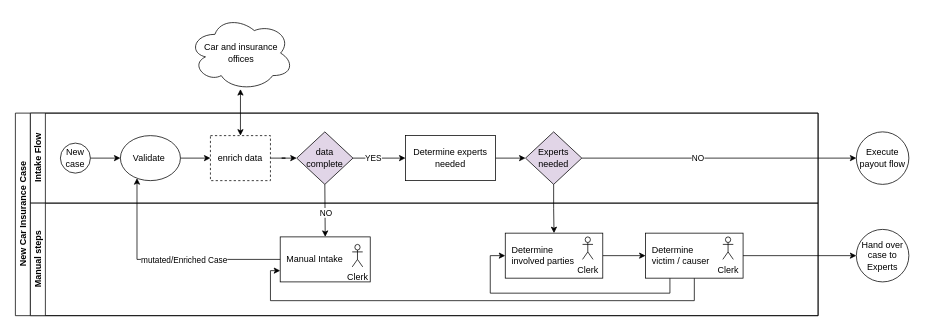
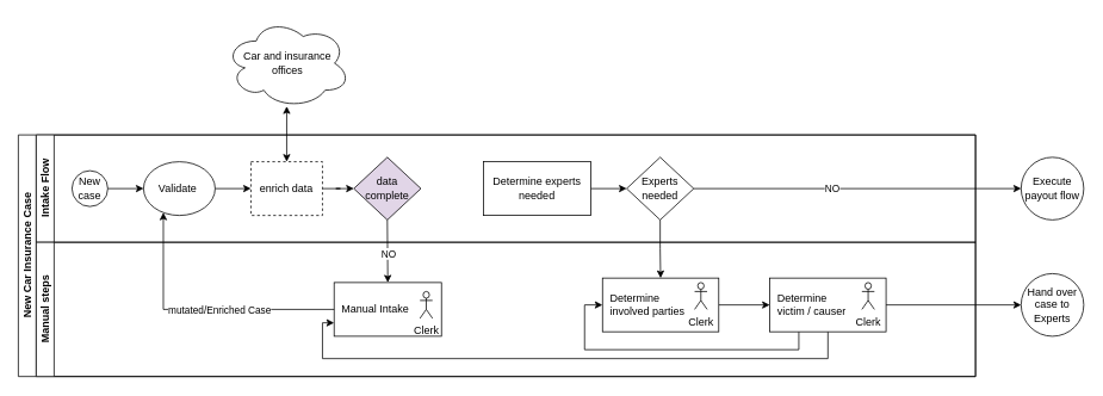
  <mxCell id="0" />
  <mxCell id="1" parent="0" />
  <mxCell id="2" value="New Car Insurance Case" style="swimlane;html=1;childLayout=stackLayout;resizeParent=1;resizeParentMax=0;horizontal=0;startSize=20;horizontalStack=0;" parent="1" vertex="1"><mxGeometry x="20" y="150" width="1070" height="270" as="geometry" /></mxCell>
  <mxCell id="3" value="Intake Flow" style="swimlane;html=1;startSize=20;horizontal=0;" parent="2" vertex="1"><mxGeometry x="20" width="1050" height="120" as="geometry" /></mxCell>
  <mxCell id="4" value="" style="edgeStyle=orthogonalEdgeStyle;rounded=0;orthogonalLoop=1;jettySize=auto;html=1;" parent="3" source="5" target="7" edge="1"><mxGeometry relative="1" as="geometry" /></mxCell>
  <mxCell id="5" value="New case" style="ellipse;whiteSpace=wrap;html=1;" parent="3" vertex="1"><mxGeometry x="40" y="40" width="40" height="40" as="geometry" /></mxCell>
  <mxCell id="6" value="" style="edgeStyle=orthogonalEdgeStyle;rounded=0;orthogonalLoop=1;jettySize=auto;html=1;" edge="1" parent="3" source="7" target="9"><mxGeometry relative="1" as="geometry" /></mxCell>
  <mxCell id="7" value="Validate&amp;nbsp;" style="ellipse;whiteSpace=wrap;html=1;fontFamily=Helvetica;fontSize=12;fontColor=#000000;align=center;" parent="3" vertex="1"><mxGeometry x="120" y="30" width="80" height="60" as="geometry" /></mxCell>
  <mxCell id="8" value="" style="edgeStyle=orthogonalEdgeStyle;rounded=0;orthogonalLoop=1;jettySize=auto;html=1;" edge="1" parent="3" source="9" target="12"><mxGeometry relative="1" as="geometry" /></mxCell>
  <mxCell id="9" value="enrich data" style="rounded=0;whiteSpace=wrap;html=1;fontFamily=Helvetica;fontSize=12;fontColor=#000000;align=center;dashed=1;" parent="3" vertex="1"><mxGeometry x="240" y="30" width="80" height="60" as="geometry" /></mxCell>
- <mxCell id="10" value="" style="edgeStyle=orthogonalEdgeStyle;rounded=0;orthogonalLoop=1;jettySize=auto;html=1;" edge="1" parent="3" source="12" target="14"><mxGeometry relative="1" as="geometry" /></mxCell>
- <mxCell id="11" value="YES" style="edgeLabel;html=1;align=center;verticalAlign=middle;resizable=0;points=[];" vertex="1" connectable="0" parent="10"><mxGeometry x="-0.257" y="1" relative="1" as="geometry"><mxPoint as="offset" /></mxGeometry></mxCell>
  <mxCell id="12" value="data complete" style="rhombus;whiteSpace=wrap;html=1;fillColor=#e1d5e7;" vertex="1" parent="3"><mxGeometry x="355" y="25" width="75" height="70" as="geometry" /></mxCell>
  <mxCell id="13" value="" style="edgeStyle=orthogonalEdgeStyle;rounded=0;orthogonalLoop=1;jettySize=auto;html=1;" edge="1" parent="3" source="14" target="15"><mxGeometry relative="1" as="geometry" /></mxCell>
  <mxCell id="14" value="Determine experts needed" style="rounded=0;whiteSpace=wrap;html=1;" vertex="1" parent="3"><mxGeometry x="500" y="30" width="120" height="60" as="geometry" /></mxCell>
- <mxCell id="15" value="Experts needed" style="rhombus;whiteSpace=wrap;html=1;fillColor=#e1d5e7;" vertex="1" parent="3"><mxGeometry x="660" y="25" width="75" height="70" as="geometry" /></mxCell>
+ <mxCell id="15" value="Experts needed" style="rhombus;whiteSpace=wrap;html=1;" vertex="1" parent="3"><mxGeometry x="660" y="25" width="75" height="70" as="geometry" /></mxCell>
  <mxCell id="16" value="Manual steps" style="swimlane;html=1;startSize=20;horizontal=0;" parent="2" vertex="1"><mxGeometry x="20" y="120" width="1050" height="150" as="geometry" /></mxCell>
  <mxCell id="17" value="" style="group" vertex="1" connectable="0" parent="16"><mxGeometry x="333" y="45" width="120" height="60" as="geometry" /></mxCell>
  <mxCell id="18" value="&amp;nbsp; Manual Intake" style="rounded=0;whiteSpace=wrap;html=1;align=left;" vertex="1" parent="17"><mxGeometry width="120" height="60" as="geometry" /></mxCell>
  <mxCell id="19" value="Clerk" style="shape=umlActor;verticalLabelPosition=bottom;verticalAlign=top;html=1;outlineConnect=0;" vertex="1" parent="17"><mxGeometry x="96" y="10" width="14" height="30" as="geometry" /></mxCell>
  <mxCell id="20" style="edgeStyle=orthogonalEdgeStyle;rounded=0;orthogonalLoop=1;jettySize=auto;html=1;exitX=1;exitY=0.5;exitDx=0;exitDy=0;entryX=0;entryY=0.5;entryDx=0;entryDy=0;" edge="1" parent="16" source="21" target="25"><mxGeometry relative="1" as="geometry" /></mxCell>
  <mxCell id="21" value="&amp;nbsp; Determine &lt;br&gt;&amp;nbsp; involved parties" style="rounded=0;whiteSpace=wrap;html=1;align=left;" vertex="1" parent="16"><mxGeometry x="633" y="40" width="130" height="60" as="geometry" /></mxCell>
  <mxCell id="22" value="Clerk" style="shape=umlActor;verticalLabelPosition=bottom;verticalAlign=top;html=1;outlineConnect=0;" vertex="1" parent="16"><mxGeometry x="736" y="45" width="14" height="30" as="geometry" /></mxCell>
  <mxCell id="23" style="edgeStyle=orthogonalEdgeStyle;rounded=0;orthogonalLoop=1;jettySize=auto;html=1;exitX=0.25;exitY=1;exitDx=0;exitDy=0;entryX=0;entryY=0.5;entryDx=0;entryDy=0;" edge="1" parent="16" source="25" target="21"><mxGeometry relative="1" as="geometry"><Array as="points"><mxPoint x="853" y="120" /><mxPoint x="613" y="120" /><mxPoint x="613" y="70" /></Array></mxGeometry></mxCell>
  <mxCell id="24" style="edgeStyle=orthogonalEdgeStyle;rounded=0;orthogonalLoop=1;jettySize=auto;html=1;exitX=0.5;exitY=1;exitDx=0;exitDy=0;entryX=0;entryY=0.75;entryDx=0;entryDy=0;" edge="1" parent="16" source="25" target="18"><mxGeometry relative="1" as="geometry"><mxPoint x="130" y="-30" as="targetPoint" /><Array as="points"><mxPoint x="885" y="130" /><mxPoint x="320" y="130" /><mxPoint x="320" y="90" /></Array></mxGeometry></mxCell>
  <mxCell id="25" value="&amp;nbsp; Determine &lt;br&gt;&amp;nbsp; victim / causer" style="rounded=0;whiteSpace=wrap;html=1;align=left;" vertex="1" parent="16"><mxGeometry x="820" y="40" width="130" height="60" as="geometry" /></mxCell>
  <mxCell id="26" value="Clerk" style="shape=umlActor;verticalLabelPosition=bottom;verticalAlign=top;html=1;outlineConnect=0;" vertex="1" parent="16"><mxGeometry x="923" y="45" width="14" height="30" as="geometry" /></mxCell>
  <mxCell id="27" value="" style="endArrow=classic;html=1;rounded=0;exitX=0.5;exitY=1;exitDx=0;exitDy=0;entryX=0.5;entryY=0;entryDx=0;entryDy=0;" edge="1" parent="2" source="12" target="18"><mxGeometry width="50" height="50" relative="1" as="geometry"><mxPoint x="270" y="340" as="sourcePoint" /><mxPoint x="320" y="290" as="targetPoint" /></mxGeometry></mxCell>
  <mxCell id="28" value="NO" style="edgeLabel;html=1;align=center;verticalAlign=middle;resizable=0;points=[];" vertex="1" connectable="0" parent="27"><mxGeometry x="0.086" y="1" relative="1" as="geometry"><mxPoint as="offset" /></mxGeometry></mxCell>
  <mxCell id="29" style="edgeStyle=orthogonalEdgeStyle;rounded=0;orthogonalLoop=1;jettySize=auto;html=1;exitX=0;exitY=0.5;exitDx=0;exitDy=0;entryX=0.25;entryY=1;entryDx=0;entryDy=0;" edge="1" parent="2" source="18" target="7"><mxGeometry relative="1" as="geometry" /></mxCell>
  <mxCell id="30" value="mutated/Enriched Case" style="edgeLabel;html=1;align=center;verticalAlign=middle;resizable=0;points=[];" vertex="1" connectable="0" parent="29"><mxGeometry x="-0.134" relative="1" as="geometry"><mxPoint as="offset" /></mxGeometry></mxCell>
  <mxCell id="31" style="edgeStyle=orthogonalEdgeStyle;rounded=0;orthogonalLoop=1;jettySize=auto;html=1;exitX=0.5;exitY=1;exitDx=0;exitDy=0;entryX=0.5;entryY=0;entryDx=0;entryDy=0;" edge="1" parent="2" source="15" target="21"><mxGeometry relative="1" as="geometry" /></mxCell>
  <mxCell id="32" value="Car and insurance &lt;br&gt;offices" style="ellipse;shape=cloud;whiteSpace=wrap;html=1;" vertex="1" parent="1"><mxGeometry x="251" y="20" width="140" height="100" as="geometry" /></mxCell>
  <mxCell id="33" value="" style="endArrow=classic;startArrow=classic;html=1;rounded=0;entryX=0.5;entryY=0;entryDx=0;entryDy=0;exitX=0.493;exitY=0.98;exitDx=0;exitDy=0;exitPerimeter=0;" edge="1" parent="1" source="32" target="9"><mxGeometry width="50" height="50" relative="1" as="geometry"><mxPoint x="290" y="490" as="sourcePoint" /><mxPoint x="340" y="440" as="targetPoint" /></mxGeometry></mxCell>
  <mxCell id="34" value="Execute payout flow" style="ellipse;whiteSpace=wrap;html=1;" parent="1" vertex="1"><mxGeometry x="1141" y="175" width="70" height="70" as="geometry" /></mxCell>
  <mxCell id="35" style="edgeStyle=orthogonalEdgeStyle;rounded=0;orthogonalLoop=1;jettySize=auto;html=1;exitX=1;exitY=0.5;exitDx=0;exitDy=0;entryX=0;entryY=0.5;entryDx=0;entryDy=0;" edge="1" parent="1" source="15" target="34"><mxGeometry relative="1" as="geometry" /></mxCell>
  <mxCell id="36" value="NO" style="edgeLabel;html=1;align=center;verticalAlign=middle;resizable=0;points=[];" vertex="1" connectable="0" parent="35"><mxGeometry x="-0.161" y="1" relative="1" as="geometry"><mxPoint as="offset" /></mxGeometry></mxCell>
  <mxCell id="37" value="Hand over case to Experts" style="ellipse;whiteSpace=wrap;html=1;" vertex="1" parent="1"><mxGeometry x="1141" y="305" width="70" height="70" as="geometry" /></mxCell>
  <mxCell id="38" style="edgeStyle=orthogonalEdgeStyle;rounded=0;orthogonalLoop=1;jettySize=auto;html=1;exitX=1;exitY=0.5;exitDx=0;exitDy=0;entryX=0;entryY=0.5;entryDx=0;entryDy=0;" edge="1" parent="1" source="25" target="37"><mxGeometry relative="1" as="geometry" /></mxCell>
